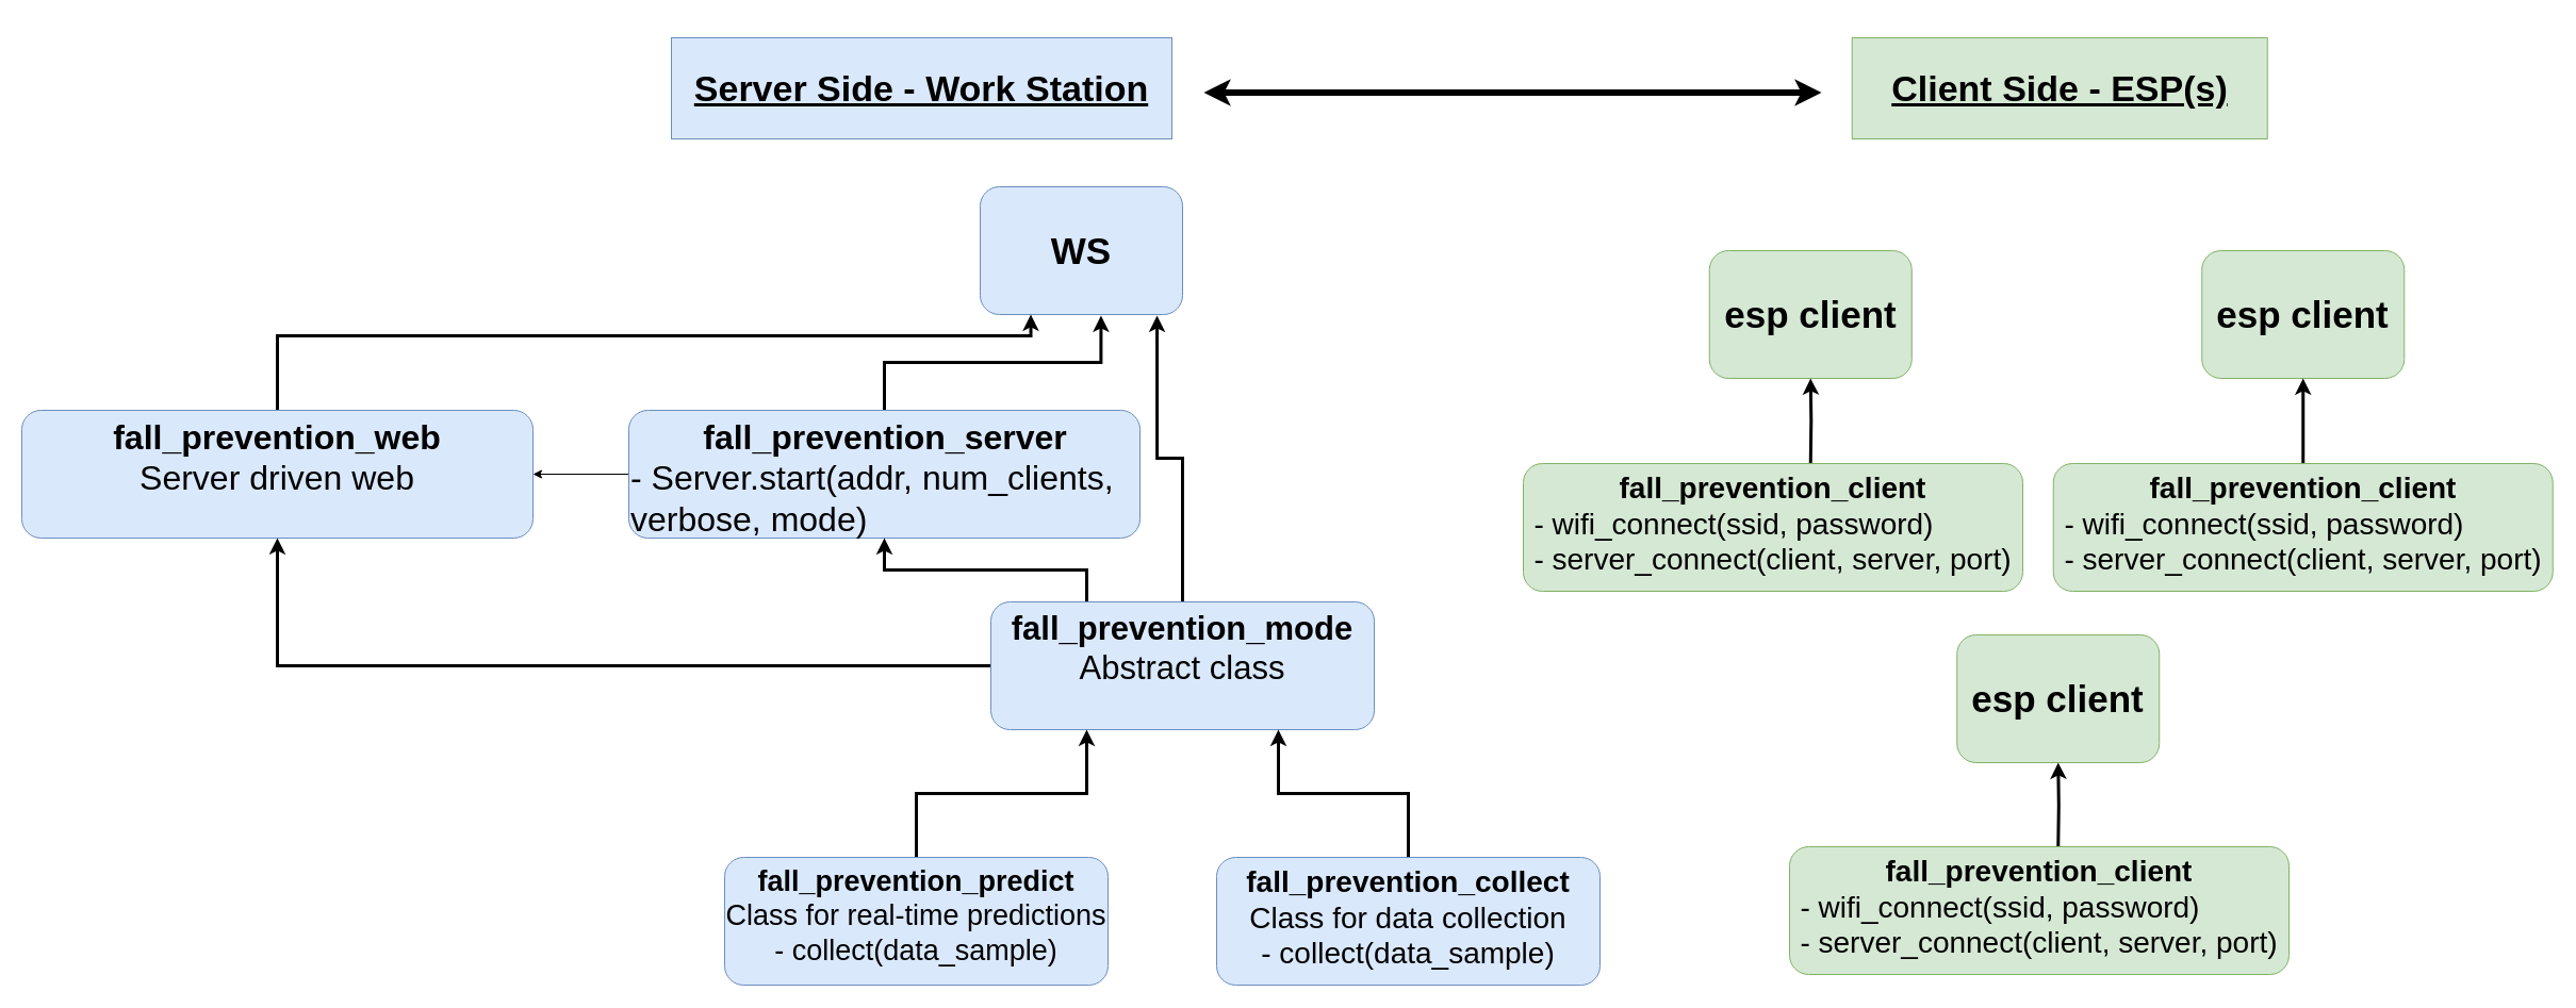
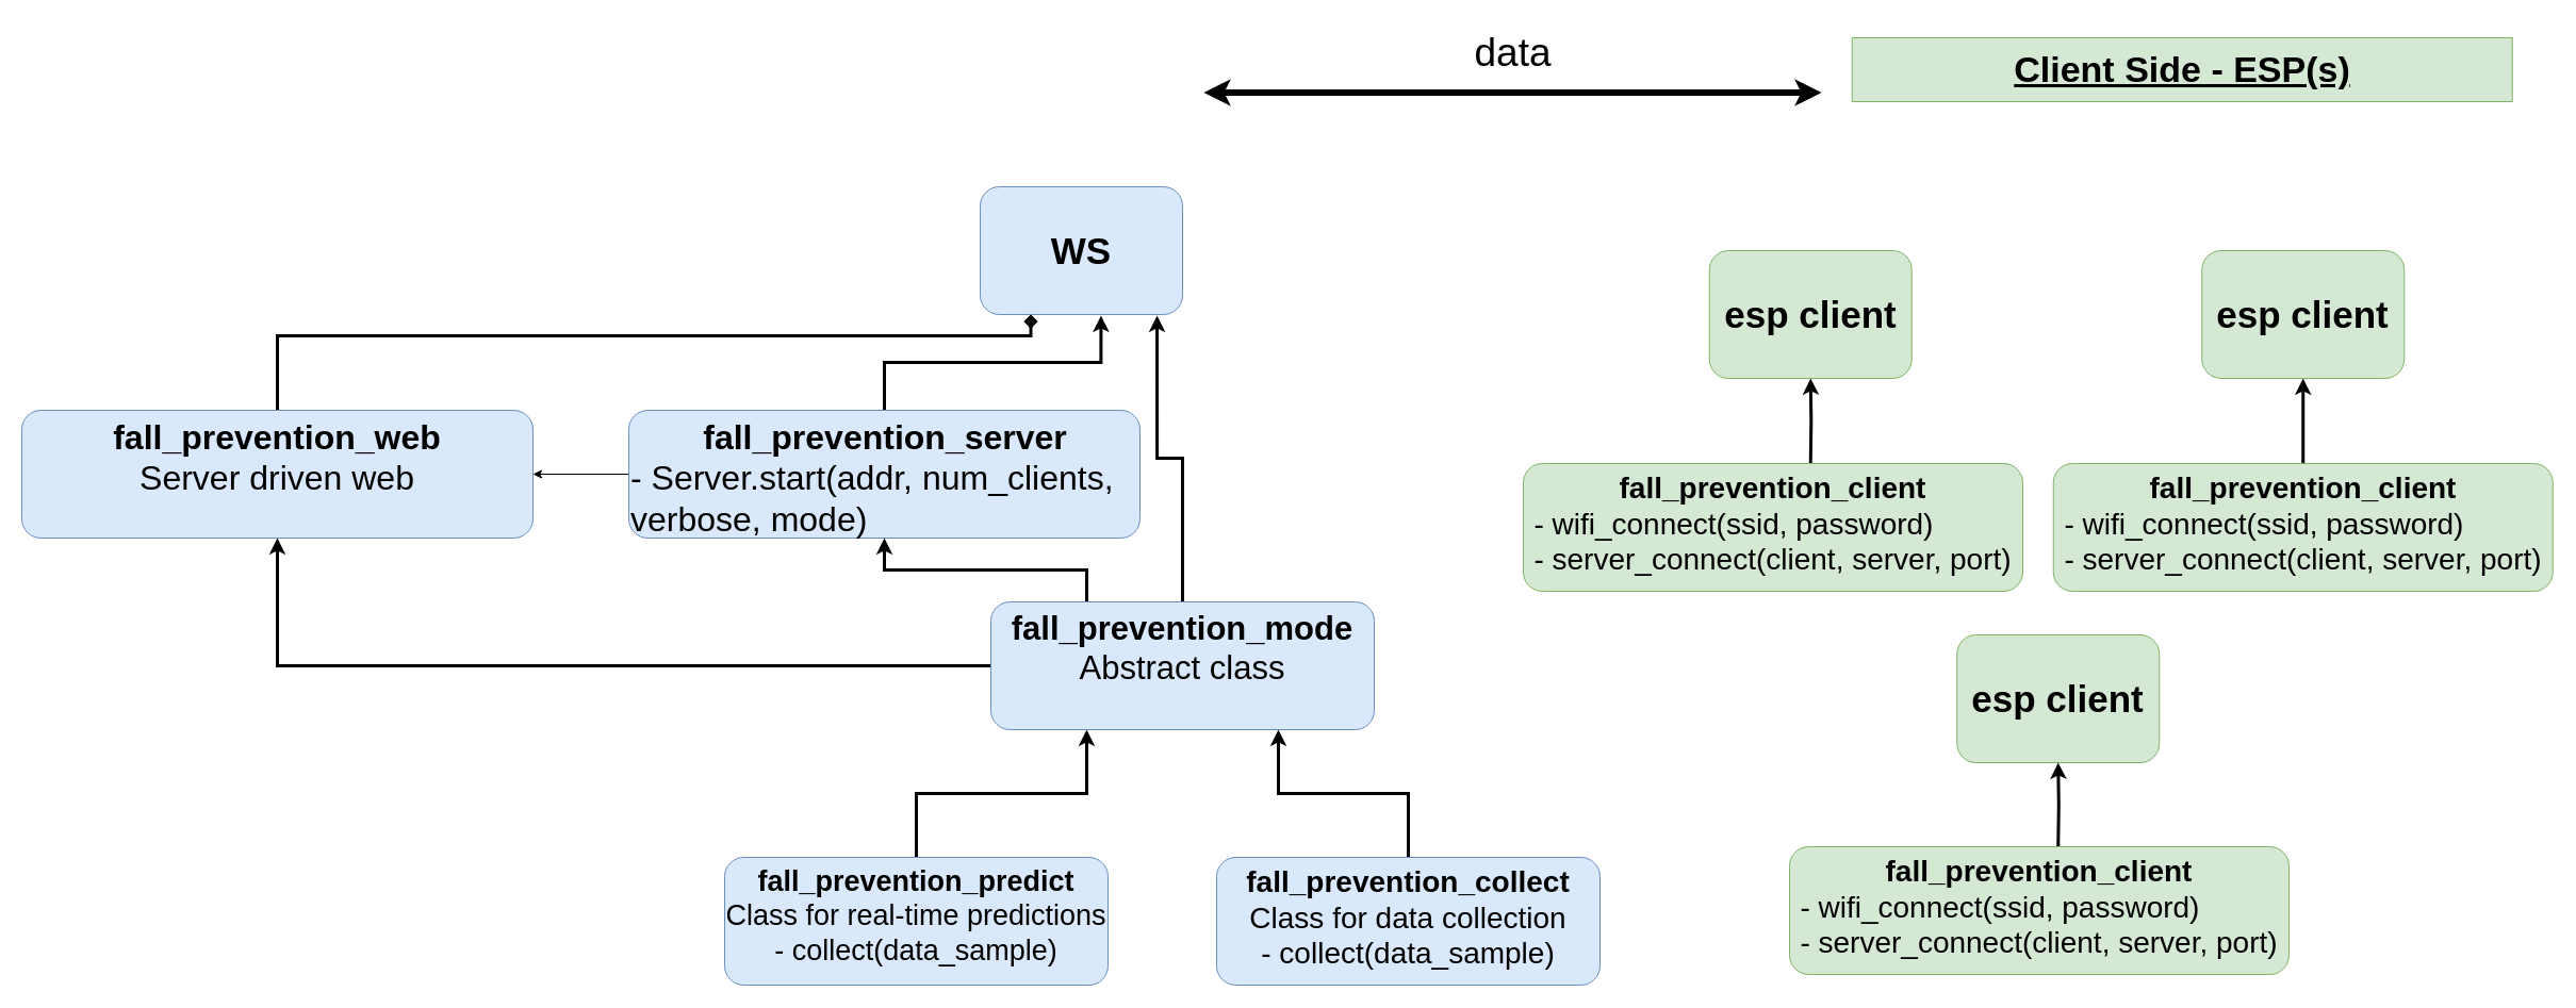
  <mxCell id="0" />
  <mxCell id="1" parent="0" />
- <mxCell id="2" value="&lt;b style=&quot;font-size: 34px;&quot;&gt;&lt;u style=&quot;font-size: 34px;&quot;&gt;&lt;font style=&quot;font-size: 34px;&quot;&gt;Server Side - Work&amp;nbsp;&lt;/font&gt;&lt;/u&gt;&lt;/b&gt;&lt;span style=&quot;font-size: 34px;&quot;&gt;&lt;b style=&quot;font-size: 34px;&quot;&gt;&lt;u style=&quot;font-size: 34px;&quot;&gt;Station&lt;/u&gt;&lt;/b&gt;&lt;/span&gt;" style="text;html=1;strokeColor=#6c8ebf;fillColor=#dae8fc;align=center;verticalAlign=middle;whiteSpace=wrap;rounded=0;fontSize=34;" parent="1" vertex="1"><mxGeometry x="630" y="35" width="470" height="95" as="geometry" /></mxCell>
- <mxCell id="3" value="&lt;b style=&quot;font-size: 34px;&quot;&gt;&lt;u style=&quot;font-size: 34px;&quot;&gt;&lt;font style=&quot;font-size: 34px;&quot;&gt;Client Side - ESP(s)&lt;/font&gt;&lt;/u&gt;&lt;/b&gt;" style="text;html=1;strokeColor=#82b366;fillColor=#d5e8d4;align=center;verticalAlign=middle;whiteSpace=wrap;rounded=0;fontSize=34;" parent="1" vertex="1"><mxGeometry x="1738.75" y="35" width="390" height="95" as="geometry" /></mxCell>
+ <mxCell id="3" value="&lt;b style=&quot;font-size: 34px;&quot;&gt;&lt;u style=&quot;font-size: 34px;&quot;&gt;&lt;font style=&quot;font-size: 34px;&quot;&gt;Client Side - ESP(s)&lt;/font&gt;&lt;/u&gt;&lt;/b&gt;" style="text;html=1;strokeColor=#82b366;fillColor=#d5e8d4;align=center;verticalAlign=middle;whiteSpace=wrap;rounded=0;fontSize=34;" parent="1" vertex="1"><mxGeometry x="1738.75" y="35" width="620" height="60" as="geometry" /></mxCell>
  <mxCell id="4" value="&lt;b style=&quot;font-size: 35px;&quot;&gt;esp client&lt;/b&gt;" style="rounded=1;whiteSpace=wrap;html=1;fontSize=35;fillColor=#d5e8d4;strokeColor=#82b366;verticalAlign=middle;" parent="1" vertex="1"><mxGeometry x="1604.75" y="235" width="190" height="120" as="geometry" /></mxCell>
  <mxCell id="5" value="&lt;b&gt;WS&lt;/b&gt;" style="rounded=1;whiteSpace=wrap;html=1;fontSize=35;fillColor=#dae8fc;strokeColor=#6c8ebf;verticalAlign=middle;align=center;" parent="1" vertex="1"><mxGeometry x="920" y="175" width="190" height="120" as="geometry" /></mxCell>
  <mxCell id="6" style="edgeStyle=orthogonalEdgeStyle;rounded=0;orthogonalLoop=1;jettySize=auto;html=1;exitX=0.5;exitY=0;exitDx=0;exitDy=0;entryX=0.5;entryY=1;entryDx=0;entryDy=0;fontSize=23;strokeWidth=3;" parent="1" target="4" edge="1"><mxGeometry relative="1" as="geometry"><mxPoint x="1699.75" y="435" as="sourcePoint" /></mxGeometry></mxCell>
  <mxCell id="7" style="edgeStyle=orthogonalEdgeStyle;rounded=0;orthogonalLoop=1;jettySize=auto;html=1;exitX=0;exitY=0.5;exitDx=0;exitDy=0;entryX=1;entryY=0.5;entryDx=0;entryDy=0;" edge="1" parent="1" source="9" target="28"><mxGeometry relative="1" as="geometry" /></mxCell>
  <mxCell id="8" style="edgeStyle=orthogonalEdgeStyle;rounded=0;orthogonalLoop=1;jettySize=auto;html=1;exitX=0.5;exitY=0;exitDx=0;exitDy=0;entryX=0.597;entryY=1.008;entryDx=0;entryDy=0;entryPerimeter=0;strokeWidth=3;" edge="1" parent="1" source="9" target="5"><mxGeometry relative="1" as="geometry" /></mxCell>
  <mxCell id="9" value="&lt;div style=&quot;text-align: center; font-size: 32px;&quot;&gt;&lt;b&gt;&lt;font style=&quot;font-size: 32px;&quot;&gt;fall_prevention_server&lt;/font&gt;&lt;/b&gt;&lt;/div&gt;&lt;font style=&quot;font-size: 32px;&quot;&gt;&lt;div&gt;&lt;font style=&quot;font-size: 32px;&quot;&gt;- Server.start(addr, num_clients, verbose, mode)&lt;/font&gt;&lt;/div&gt;&lt;/font&gt;" style="rounded=1;whiteSpace=wrap;html=1;fontSize=23;fillColor=#dae8fc;strokeColor=#6c8ebf;verticalAlign=top;align=left;" parent="1" vertex="1"><mxGeometry x="590" y="385" width="480" height="120" as="geometry" /></mxCell>
  <mxCell id="10" style="edgeStyle=orthogonalEdgeStyle;rounded=0;orthogonalLoop=1;jettySize=auto;html=1;exitX=0;exitY=0.5;exitDx=0;exitDy=0;strokeWidth=3;" edge="1" parent="1" source="13" target="28"><mxGeometry relative="1" as="geometry" /></mxCell>
  <mxCell id="11" style="edgeStyle=orthogonalEdgeStyle;rounded=0;orthogonalLoop=1;jettySize=auto;html=1;exitX=0.25;exitY=0;exitDx=0;exitDy=0;strokeWidth=3;" edge="1" parent="1" source="13" target="9"><mxGeometry relative="1" as="geometry" /></mxCell>
  <mxCell id="12" style="edgeStyle=orthogonalEdgeStyle;rounded=0;orthogonalLoop=1;jettySize=auto;html=1;exitX=0.5;exitY=0;exitDx=0;exitDy=0;entryX=0.874;entryY=1.008;entryDx=0;entryDy=0;entryPerimeter=0;strokeWidth=3;" edge="1" parent="1" source="13" target="5"><mxGeometry relative="1" as="geometry" /></mxCell>
  <mxCell id="13" value="&lt;font style=&quot;font-size: 31px;&quot;&gt;&lt;font style=&quot;font-size: 31px;&quot;&gt;&lt;b style=&quot;font-size: 31px;&quot;&gt;fall_prevention_mode&lt;/b&gt;&lt;br style=&quot;font-size: 31px;&quot;&gt;Abstract class&lt;br style=&quot;font-size: 31px;&quot;&gt;&lt;/font&gt;&lt;/font&gt;" style="rounded=1;whiteSpace=wrap;html=1;fontSize=31;fillColor=#dae8fc;strokeColor=#6c8ebf;verticalAlign=top;align=center;" parent="1" vertex="1"><mxGeometry y="565" width="360" height="120" as="geometry" x="930" /></mxCell>
  <mxCell id="14" value="&lt;b&gt;&lt;font style=&quot;font-size: 35px;&quot;&gt;esp client&lt;/font&gt;&lt;/b&gt;" style="rounded=1;whiteSpace=wrap;html=1;fontSize=23;fillColor=#d5e8d4;strokeColor=#82b366;verticalAlign=middle;" parent="1" vertex="1"><mxGeometry x="2067.25" y="235" width="190" height="120" as="geometry" /></mxCell>
  <mxCell id="15" style="edgeStyle=orthogonalEdgeStyle;rounded=0;orthogonalLoop=1;jettySize=auto;html=1;exitX=0.5;exitY=0;exitDx=0;exitDy=0;entryX=0.5;entryY=1;entryDx=0;entryDy=0;fontSize=23;strokeWidth=3;" parent="1" source="16" target="14" edge="1"><mxGeometry relative="1" as="geometry" /></mxCell>
  <mxCell id="16" value="&lt;span style=&quot;font-size: 28px;&quot;&gt;&lt;span style=&quot;font-weight: bold; font-size: 28px;&quot;&gt;fall_prevention_client&lt;/span&gt;&lt;br style=&quot;font-size: 28px;&quot;&gt;&lt;div style=&quot;text-align: left; font-size: 28px;&quot;&gt;&lt;font style=&quot;font-size: 28px;&quot;&gt;-&lt;/font&gt;&lt;font style=&quot;font-size: 28px;&quot;&gt; wifi_connect(ssid, password)&lt;br style=&quot;font-size: 28px;&quot;&gt;&lt;/font&gt;&lt;span style=&quot;font-size: 28px;&quot;&gt;- server_connect(client, server, port)&lt;/span&gt;&lt;/div&gt;&lt;/span&gt;" style="rounded=1;whiteSpace=wrap;html=1;fontSize=28;fillColor=#d5e8d4;strokeColor=#82b366;verticalAlign=top;" parent="1" vertex="1"><mxGeometry x="1927.75" y="435" width="469" height="120" as="geometry" /></mxCell>
  <mxCell id="17" value="&lt;b&gt;&lt;font style=&quot;font-size: 35px;&quot;&gt;esp client&lt;/font&gt;&lt;/b&gt;" style="rounded=1;whiteSpace=wrap;html=1;fontSize=23;fillColor=#d5e8d4;strokeColor=#82b366;verticalAlign=middle;" parent="1" vertex="1"><mxGeometry x="1837.25" y="596" width="190" height="120" as="geometry" /></mxCell>
  <mxCell id="18" style="edgeStyle=orthogonalEdgeStyle;rounded=0;orthogonalLoop=1;jettySize=auto;html=1;exitX=0.5;exitY=0;exitDx=0;exitDy=0;entryX=0.5;entryY=1;entryDx=0;entryDy=0;fontSize=23;strokeWidth=3;" parent="1" target="17" edge="1"><mxGeometry relative="1" as="geometry"><mxPoint x="1932.25" y="796" as="sourcePoint" /></mxGeometry></mxCell>
  <mxCell id="19" style="edgeStyle=orthogonalEdgeStyle;rounded=0;orthogonalLoop=1;jettySize=auto;html=1;exitX=0.5;exitY=0;exitDx=0;exitDy=0;entryX=0.25;entryY=1;entryDx=0;entryDy=0;fontSize=25;strokeWidth=3;" parent="1" source="20" target="13" edge="1"><mxGeometry relative="1" as="geometry" /></mxCell>
  <mxCell id="20" value="&lt;font style=&quot;font-size: 27px;&quot;&gt;&lt;font style=&quot;font-size: 27px;&quot;&gt;&lt;b style=&quot;font-size: 27px;&quot;&gt;fall_prevention_predict&lt;/b&gt;&lt;br style=&quot;font-size: 27px;&quot;&gt;Class for real-time predictions&lt;br style=&quot;font-size: 27px;&quot;&gt;- collect(data_sample)&lt;br style=&quot;font-size: 27px;&quot;&gt;&lt;/font&gt;&lt;/font&gt;" style="rounded=1;whiteSpace=wrap;html=1;fontSize=27;fillColor=#dae8fc;strokeColor=#6c8ebf;verticalAlign=top;align=center;" parent="1" vertex="1"><mxGeometry x="680" y="805" width="360" height="120" as="geometry" /></mxCell>
  <mxCell id="21" style="edgeStyle=orthogonalEdgeStyle;rounded=0;orthogonalLoop=1;jettySize=auto;html=1;exitX=0.5;exitY=0;exitDx=0;exitDy=0;entryX=0.75;entryY=1;entryDx=0;entryDy=0;fontSize=25;strokeWidth=3;" parent="1" source="22" target="13" edge="1"><mxGeometry relative="1" as="geometry" /></mxCell>
  <mxCell id="22" value="&lt;font style=&quot;font-size: 28px;&quot;&gt;&lt;font style=&quot;font-size: 28px;&quot;&gt;&lt;b style=&quot;font-size: 28px;&quot;&gt;fall_prevention_collect&lt;/b&gt;&lt;br style=&quot;font-size: 28px;&quot;&gt;Class for data collection&lt;br style=&quot;font-size: 28px;&quot;&gt;- collect(data_sample)&lt;br style=&quot;font-size: 28px;&quot;&gt;&lt;/font&gt;&lt;/font&gt;" style="rounded=1;whiteSpace=wrap;html=1;fontSize=28;fillColor=#dae8fc;strokeColor=#6c8ebf;verticalAlign=top;align=center;" parent="1" vertex="1"><mxGeometry x="1142" y="805" width="360" height="120" as="geometry" /></mxCell>
  <mxCell id="23" value="" style="endArrow=classic;startArrow=classic;html=1;rounded=0;strokeWidth=6;fontSize=29;" parent="1" edge="1"><mxGeometry width="50" height="50" relative="1" as="geometry"><mxPoint x="1130" y="86.5" as="sourcePoint" /><mxPoint x="1710" y="86.5" as="targetPoint" /></mxGeometry></mxCell>
+ <mxCell id="24" value="data" style="text;html=1;align=center;verticalAlign=middle;resizable=0;points=[];autosize=1;strokeColor=none;fillColor=none;fontSize=37;" parent="1" vertex="1"><mxGeometry x="1370" y="20" width="100" height="60" as="geometry" /></mxCell>
  <mxCell id="25" value="&lt;span style=&quot;font-size: 28px;&quot;&gt;&lt;span style=&quot;font-weight: bold; font-size: 28px;&quot;&gt;fall_prevention_client&lt;/span&gt;&lt;br style=&quot;font-size: 28px;&quot;&gt;&lt;div style=&quot;text-align: left; font-size: 28px;&quot;&gt;&lt;font style=&quot;font-size: 28px;&quot;&gt;-&lt;/font&gt;&lt;font style=&quot;font-size: 28px;&quot;&gt; wifi_connect(ssid, password)&lt;br style=&quot;font-size: 28px;&quot;&gt;&lt;/font&gt;&lt;span style=&quot;font-size: 28px;&quot;&gt;- server_connect(client, server, port)&lt;/span&gt;&lt;/div&gt;&lt;/span&gt;" style="rounded=1;whiteSpace=wrap;html=1;fontSize=28;fillColor=#d5e8d4;strokeColor=#82b366;verticalAlign=top;" parent="1" vertex="1"><mxGeometry x="1430" y="435" width="469" height="120" as="geometry" /></mxCell>
  <mxCell id="26" value="&lt;span style=&quot;font-size: 28px;&quot;&gt;&lt;span style=&quot;font-weight: bold; font-size: 28px;&quot;&gt;fall_prevention_client&lt;/span&gt;&lt;br style=&quot;font-size: 28px;&quot;&gt;&lt;div style=&quot;text-align: left; font-size: 28px;&quot;&gt;&lt;font style=&quot;font-size: 28px;&quot;&gt;-&lt;/font&gt;&lt;font style=&quot;font-size: 28px;&quot;&gt; wifi_connect(ssid, password)&lt;br style=&quot;font-size: 28px;&quot;&gt;&lt;/font&gt;&lt;span style=&quot;font-size: 28px;&quot;&gt;- server_connect(client, server, port)&lt;/span&gt;&lt;/div&gt;&lt;/span&gt;" style="rounded=1;whiteSpace=wrap;html=1;fontSize=28;fillColor=#d5e8d4;strokeColor=#82b366;verticalAlign=top;" parent="1" vertex="1"><mxGeometry x="1680" y="795" width="469" height="120" as="geometry" /></mxCell>
- <mxCell id="27" style="edgeStyle=orthogonalEdgeStyle;rounded=0;orthogonalLoop=1;jettySize=auto;html=1;exitX=0.5;exitY=0;exitDx=0;exitDy=0;entryX=0.25;entryY=1;entryDx=0;entryDy=0;strokeWidth=3;" edge="1" parent="1" source="28" target="5"><mxGeometry relative="1" as="geometry"><Array as="points"><mxPoint x="260" y="315" /><mxPoint x="967" y="315" /></Array></mxGeometry></mxCell>
+ <mxCell id="27" style="edgeStyle=orthogonalEdgeStyle;rounded=0;orthogonalLoop=1;jettySize=auto;html=1;exitX=0.5;exitY=0;exitDx=0;exitDy=0;entryX=0.25;entryY=1;entryDx=0;entryDy=0;strokeWidth=3;endArrow=diamond;" edge="1" parent="1" source="28" target="5"><mxGeometry relative="1" as="geometry"><Array as="points"><mxPoint x="260" y="315" /><mxPoint x="967" y="315" /></Array></mxGeometry></mxCell>
  <mxCell id="28" value="&lt;div style=&quot;font-size: 32px;&quot;&gt;&lt;b&gt;&lt;font style=&quot;font-size: 32px;&quot;&gt;fall_prevention_web&lt;/font&gt;&lt;/b&gt;&lt;/div&gt;&lt;font style=&quot;font-size: 32px;&quot;&gt;Server driven web&lt;br&gt;&lt;/font&gt;" style="rounded=1;whiteSpace=wrap;html=1;fontSize=23;fillColor=#dae8fc;strokeColor=#6c8ebf;verticalAlign=top;align=center;" vertex="1" parent="1"><mxGeometry x="20" y="385" width="480" height="120" as="geometry" /></mxCell>
